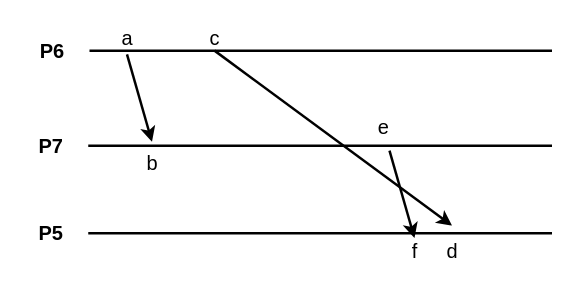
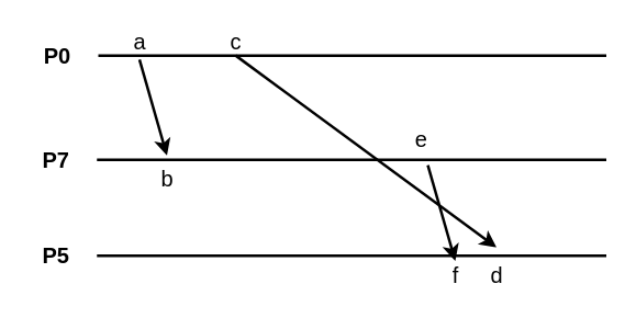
  <mxCell id="0" />
  <mxCell id="1" parent="0" />
  <mxCell id="2" value="" style="endArrow=none;html=1;rounded=0;strokeWidth=2;endFill=0;" edge="1" parent="1"><mxGeometry relative="1" as="geometry"><mxPoint x="71" y="40" as="sourcePoint" /><mxPoint x="441" y="40" as="targetPoint" /></mxGeometry></mxCell>
- <mxCell id="3" value="&lt;font style=&quot;font-size: 16px&quot;&gt;&lt;b&gt;P6&lt;/b&gt;&lt;/font&gt;" style="text;html=1;align=center;verticalAlign=middle;resizable=0;points=[];autosize=1;strokeColor=none;fillColor=none;" vertex="1" parent="1"><mxGeometry x="21" y="30" width="40" height="20" as="geometry" /></mxCell>
+ <mxCell id="3" value="&lt;font style=&quot;font-size: 16px&quot;&gt;&lt;b&gt;P0&lt;/b&gt;&lt;/font&gt;" style="text;html=1;align=center;verticalAlign=middle;resizable=0;points=[];autosize=1;strokeColor=none;fillColor=none;" vertex="1" parent="1"><mxGeometry x="21" y="30" width="40" height="20" as="geometry" /></mxCell>
  <mxCell id="4" value="" style="endArrow=none;html=1;rounded=0;strokeWidth=2;endFill=0;" edge="1" parent="1"><mxGeometry relative="1" as="geometry"><mxPoint x="70" y="116" as="sourcePoint" /><mxPoint x="441" y="116" as="targetPoint" /></mxGeometry></mxCell>
  <mxCell id="5" value="e" style="edgeLabel;html=1;align=center;verticalAlign=middle;resizable=0;points=[];fontSize=16;" vertex="1" connectable="0" parent="4"><mxGeometry x="0.267" y="3" relative="1" as="geometry"><mxPoint y="-13" as="offset" /></mxGeometry></mxCell>
  <mxCell id="6" value="&lt;font style=&quot;font-size: 16px&quot;&gt;&lt;b&gt;P7&lt;/b&gt;&lt;/font&gt;" style="text;html=1;align=center;verticalAlign=middle;resizable=0;points=[];autosize=1;strokeColor=none;fillColor=none;" vertex="1" parent="1"><mxGeometry x="20" y="106" width="40" height="20" as="geometry" /></mxCell>
  <mxCell id="7" value="" style="endArrow=none;html=1;rounded=0;strokeWidth=2;endFill=0;" edge="1" parent="1"><mxGeometry relative="1" as="geometry"><mxPoint x="70" y="186" as="sourcePoint" /><mxPoint x="441" y="186" as="targetPoint" /></mxGeometry></mxCell>
  <mxCell id="8" value="&lt;font style=&quot;font-size: 16px&quot;&gt;&lt;b&gt;P5&lt;/b&gt;&lt;/font&gt;" style="text;html=1;align=center;verticalAlign=middle;resizable=0;points=[];autosize=1;strokeColor=none;fillColor=none;" vertex="1" parent="1"><mxGeometry x="20" y="176" width="40" height="20" as="geometry" /></mxCell>
  <mxCell id="9" value="" style="endArrow=classic;html=1;rounded=0;fontSize=16;strokeWidth=2;" edge="1" parent="1"><mxGeometry relative="1" as="geometry"><mxPoint x="101" y="43" as="sourcePoint" /><mxPoint x="121" y="113" as="targetPoint" /></mxGeometry></mxCell>
  <mxCell id="10" value="a" style="text;html=1;align=center;verticalAlign=middle;resizable=0;points=[];autosize=1;strokeColor=none;fillColor=none;fontSize=16;" vertex="1" parent="1"><mxGeometry x="91" y="20" width="20" height="20" as="geometry" /></mxCell>
  <mxCell id="11" value="b" style="text;html=1;align=center;verticalAlign=middle;resizable=0;points=[];autosize=1;strokeColor=none;fillColor=none;fontSize=16;" vertex="1" parent="1"><mxGeometry x="111" y="120" width="20" height="20" as="geometry" /></mxCell>
  <mxCell id="12" value="c" style="text;html=1;align=center;verticalAlign=middle;resizable=0;points=[];autosize=1;strokeColor=none;fillColor=none;fontSize=16;" vertex="1" parent="1"><mxGeometry x="161" y="20" width="20" height="20" as="geometry" /></mxCell>
  <mxCell id="13" value="" style="endArrow=classic;html=1;rounded=0;fontSize=16;strokeWidth=2;" edge="1" parent="1"><mxGeometry relative="1" as="geometry"><mxPoint x="171" y="40" as="sourcePoint" /><mxPoint x="361" y="180" as="targetPoint" /></mxGeometry></mxCell>
  <mxCell id="14" value="d" style="text;html=1;align=center;verticalAlign=middle;resizable=0;points=[];autosize=1;strokeColor=none;fillColor=none;fontSize=16;" vertex="1" parent="1"><mxGeometry x="351" y="190" width="20" height="20" as="geometry" /></mxCell>
  <mxCell id="15" value="" style="endArrow=classic;html=1;rounded=0;fontSize=16;strokeWidth=2;" edge="1" parent="1"><mxGeometry relative="1" as="geometry"><mxPoint x="311" y="120" as="sourcePoint" /><mxPoint x="331" y="190" as="targetPoint" /></mxGeometry></mxCell>
  <mxCell id="16" value="f" style="text;html=1;align=center;verticalAlign=middle;resizable=0;points=[];autosize=1;strokeColor=none;fillColor=none;fontSize=16;" vertex="1" parent="1"><mxGeometry x="321" y="190" width="20" height="20" as="geometry" /></mxCell>
